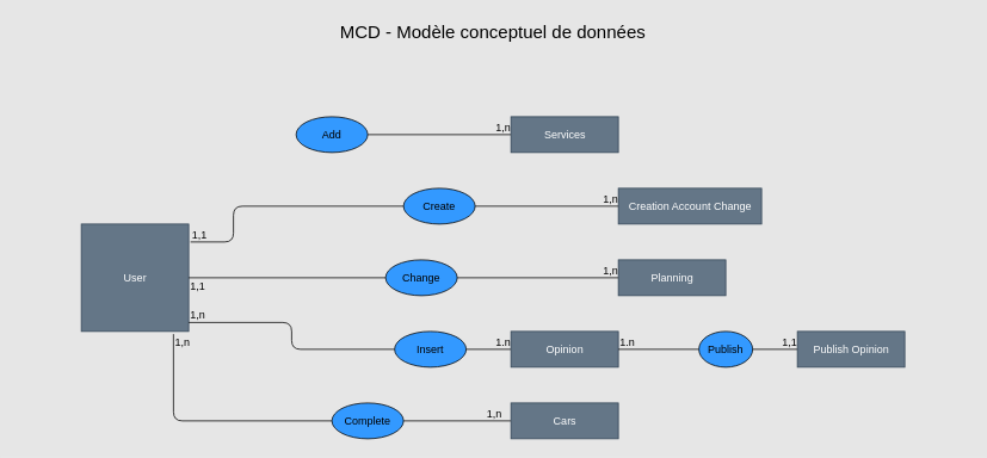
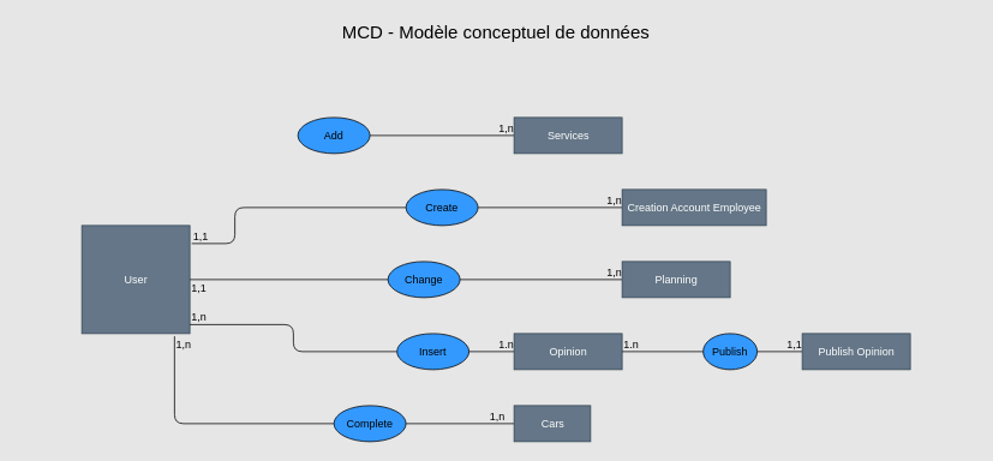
  <mxCell id="0" />
  <mxCell id="1" parent="0" />
  <mxCell id="2" value="MCD - Modèle conceptuel de données" style="text;html=1;strokeColor=none;fillColor=none;align=center;verticalAlign=middle;whiteSpace=wrap;rounded=0;fontColor=#000000;fontSize=20;" parent="1" vertex="1"><mxGeometry x="20" y="20" width="1060" height="30" as="geometry" /></mxCell>
  <mxCell id="3" value="" style="endArrow=none;html=1;edgeStyle=orthogonalEdgeStyle;strokeColor=#000000;exitX=1;exitY=0.5;exitDx=0;exitDy=0;entryX=0;entryY=0.5;entryDx=0;entryDy=0;startArrow=none;" parent="1" source="22" target="16" edge="1"><mxGeometry relative="1" as="geometry"><mxPoint x="85" y="130" as="sourcePoint" /><mxPoint x="360" y="110" as="targetPoint" /><Array as="points" /></mxGeometry></mxCell>
  <mxCell id="4" value="1,n" style="edgeLabel;resizable=0;html=1;align=right;verticalAlign=bottom;labelBackgroundColor=none;fontColor=#000000;fontSize=12;" parent="3" connectable="0" vertex="1"><mxGeometry x="1" relative="1" as="geometry" /></mxCell>
  <mxCell id="5" value="" style="endArrow=none;html=1;edgeStyle=orthogonalEdgeStyle;strokeColor=#000000;exitX=1;exitY=0.5;exitDx=0;exitDy=0;entryX=0;entryY=0.5;entryDx=0;entryDy=0;startArrow=none;" parent="1" source="25" target="17" edge="1"><mxGeometry relative="1" as="geometry"><mxPoint x="200.02" y="232.154" as="sourcePoint" /><mxPoint x="398.72" y="307.816" as="targetPoint" /><Array as="points" /></mxGeometry></mxCell>
  <mxCell id="6" value="1,n" style="edgeLabel;resizable=0;html=1;align=right;verticalAlign=bottom;labelBackgroundColor=none;fontColor=#000000;fontSize=12;" parent="5" connectable="0" vertex="1"><mxGeometry x="1" relative="1" as="geometry" /></mxCell>
  <mxCell id="7" value="" style="endArrow=none;html=1;edgeStyle=orthogonalEdgeStyle;strokeColor=#000000;entryX=0;entryY=0.5;entryDx=0;entryDy=0;exitX=1;exitY=0.5;exitDx=0;exitDy=0;startArrow=none;" parent="1" source="34" target="18" edge="1"><mxGeometry relative="1" as="geometry"><mxPoint x="310" y="190.65" as="sourcePoint" /><mxPoint x="609.4" y="190.002" as="targetPoint" /></mxGeometry></mxCell>
  <mxCell id="8" value="1,n" style="edgeLabel;resizable=0;html=1;align=right;verticalAlign=bottom;labelBackgroundColor=none;fontColor=#000000;fontSize=12;" parent="7" connectable="0" vertex="1"><mxGeometry x="1" relative="1" as="geometry" /></mxCell>
  <mxCell id="9" value="" style="endArrow=none;html=1;edgeStyle=orthogonalEdgeStyle;strokeColor=#000000;fontColor=#000000;exitX=1;exitY=0.5;exitDx=0;exitDy=0;entryX=0;entryY=0.5;entryDx=0;entryDy=0;startArrow=none;" parent="1" source="28" target="19" edge="1"><mxGeometry relative="1" as="geometry"><mxPoint x="130" y="455.53" as="sourcePoint" /><mxPoint x="309.94" y="404.446" as="targetPoint" /></mxGeometry></mxCell>
  <mxCell id="10" value="1.n" style="edgeLabel;resizable=0;html=1;align=right;verticalAlign=bottom;labelBackgroundColor=none;fontColor=#000000;fontSize=12;" parent="9" connectable="0" vertex="1"><mxGeometry x="1" relative="1" as="geometry" /></mxCell>
  <mxCell id="11" value="" style="endArrow=none;html=1;edgeStyle=orthogonalEdgeStyle;strokeColor=#000000;fontColor=#000000;exitX=1;exitY=0.5;exitDx=0;exitDy=0;entryX=0;entryY=0.5;entryDx=0;entryDy=0;startArrow=none;" parent="1" source="31" target="21" edge="1"><mxGeometry relative="1" as="geometry"><mxPoint x="150" y="580" as="sourcePoint" /><mxPoint x="340.02" y="660.074" as="targetPoint" /><Array as="points" /></mxGeometry></mxCell>
  <mxCell id="12" value="1,n" style="edgeLabel;resizable=0;html=1;align=right;verticalAlign=bottom;labelBackgroundColor=none;fontColor=#000000;fontSize=12;" parent="11" connectable="0" vertex="1"><mxGeometry x="1" relative="1" as="geometry"><mxPoint x="-10" as="offset" /></mxGeometry></mxCell>
  <mxCell id="13" value="" style="endArrow=none;html=1;edgeStyle=orthogonalEdgeStyle;strokeColor=#000000;fontColor=#000000;entryX=0;entryY=0.5;entryDx=0;entryDy=0;exitX=1;exitY=0.5;exitDx=0;exitDy=0;startArrow=none;" parent="1" source="37" target="20" edge="1"><mxGeometry relative="1" as="geometry"><mxPoint x="500.7" y="433.186" as="sourcePoint" /><mxPoint x="599.3" y="434.012" as="targetPoint" /></mxGeometry></mxCell>
  <mxCell id="14" value="1,1" style="edgeLabel;resizable=0;html=1;align=right;verticalAlign=bottom;labelBackgroundColor=none;fontColor=#000000;fontSize=12;" parent="13" connectable="0" vertex="1"><mxGeometry x="1" relative="1" as="geometry" /></mxCell>
  <mxCell id="15" value="User" style="html=1;labelBackgroundColor=none;fontColor=#ffffff;fillColor=#647687;strokeColor=#314354;" parent="1" vertex="1"><mxGeometry x="90" y="250" width="120" height="120" as="geometry" /></mxCell>
  <mxCell id="16" value="Services" style="html=1;labelBackgroundColor=none;fontColor=#ffffff;fillColor=#647687;strokeColor=#314354;" parent="1" vertex="1"><mxGeometry x="570" y="130" width="120" height="40" as="geometry" /></mxCell>
  <mxCell id="17" value="Planning" style="html=1;labelBackgroundColor=none;fontColor=#ffffff;fillColor=#647687;strokeColor=#314354;" parent="1" vertex="1"><mxGeometry x="690" y="290" width="120" height="40" as="geometry" /></mxCell>
- <mxCell id="18" value="Creation Account Change" style="html=1;labelBackgroundColor=none;fontColor=#ffffff;fillColor=#647687;strokeColor=#314354;" parent="1" vertex="1"><mxGeometry x="690" y="210" width="160" height="40" as="geometry" /></mxCell>
+ <mxCell id="18" value="Creation Account Employee" style="html=1;labelBackgroundColor=none;fontColor=#ffffff;fillColor=#647687;strokeColor=#314354;" parent="1" vertex="1"><mxGeometry x="690" y="210" width="160" height="40" as="geometry" /></mxCell>
  <mxCell id="19" value="Opinion" style="html=1;labelBackgroundColor=none;fontColor=#ffffff;fillColor=#647687;strokeColor=#314354;" parent="1" vertex="1"><mxGeometry x="570" y="370" width="120" height="40" as="geometry" /></mxCell>
  <mxCell id="20" value="Publish Opinion" style="html=1;labelBackgroundColor=none;fontColor=#ffffff;fillColor=#647687;strokeColor=#314354;" parent="1" vertex="1"><mxGeometry x="890" y="370" width="120" height="40" as="geometry" /></mxCell>
- <mxCell id="21" value="Cars" style="html=1;labelBackgroundColor=none;fontColor=#ffffff;fillColor=#647687;strokeColor=#314354;" parent="1" vertex="1"><mxGeometry x="570" y="450" width="120" height="40" as="geometry" /></mxCell>
+ <mxCell id="21" value="Cars" style="html=1;labelBackgroundColor=none;fontColor=#ffffff;fillColor=#647687;strokeColor=#314354;" parent="1" vertex="1"><mxGeometry x="570" y="450" width="85" height="40" as="geometry" /></mxCell>
  <mxCell id="22" value="Add" style="ellipse;whiteSpace=wrap;html=1;labelBackgroundColor=none;fontColor=#000000;fillColor=#3399FF;" parent="1" vertex="1"><mxGeometry x="330" y="130" width="80" height="40" as="geometry" /></mxCell>
  <mxCell id="23" value="" style="endArrow=none;html=1;edgeStyle=orthogonalEdgeStyle;strokeColor=#000000;entryX=0;entryY=0.5;entryDx=0;entryDy=0;exitX=1;exitY=0.5;exitDx=0;exitDy=0;" parent="1" source="15" target="25" edge="1"><mxGeometry relative="1" as="geometry"><mxPoint x="230" y="210" as="sourcePoint" /><mxPoint x="410" y="270" as="targetPoint" /><Array as="points" /></mxGeometry></mxCell>
  <mxCell id="24" value="1,1" style="edgeLabel;resizable=0;html=1;align=left;verticalAlign=bottom;labelBackgroundColor=none;fontColor=#000000;fontSize=12;" parent="23" connectable="0" vertex="1"><mxGeometry x="-1" relative="1" as="geometry"><mxPoint y="18" as="offset" /></mxGeometry></mxCell>
  <mxCell id="25" value="Change" style="ellipse;whiteSpace=wrap;html=1;labelBackgroundColor=none;fontColor=#000000;fillColor=#3399FF;" parent="1" vertex="1"><mxGeometry x="430" y="290" width="80" height="40" as="geometry" /></mxCell>
  <mxCell id="26" value="" style="endArrow=none;html=1;edgeStyle=orthogonalEdgeStyle;strokeColor=#000000;fontColor=#000000;exitX=1;exitY=0.917;exitDx=0;exitDy=0;entryX=0;entryY=0.5;entryDx=0;entryDy=0;exitPerimeter=0;" parent="1" source="15" target="28" edge="1"><mxGeometry relative="1" as="geometry"><mxPoint x="200" y="490" as="sourcePoint" /><mxPoint x="410" y="430" as="targetPoint" /></mxGeometry></mxCell>
  <mxCell id="27" value="1,n" style="edgeLabel;resizable=0;html=1;align=left;verticalAlign=bottom;labelBackgroundColor=none;fontColor=#000000;fontSize=12;" parent="26" connectable="0" vertex="1"><mxGeometry x="-1" relative="1" as="geometry" /></mxCell>
  <mxCell id="28" value="Insert" style="ellipse;whiteSpace=wrap;html=1;labelBackgroundColor=none;fontColor=#000000;fillColor=#3399FF;" parent="1" vertex="1"><mxGeometry x="440" y="370" width="80" height="40" as="geometry" /></mxCell>
  <mxCell id="29" value="" style="endArrow=none;html=1;edgeStyle=orthogonalEdgeStyle;strokeColor=#000000;fontColor=#000000;exitX=0.858;exitY=1.025;exitDx=0;exitDy=0;exitPerimeter=0;entryX=0;entryY=0.5;entryDx=0;entryDy=0;" parent="1" source="15" target="31" edge="1"><mxGeometry relative="1" as="geometry"><mxPoint x="212.96" y="533" as="sourcePoint" /><mxPoint x="410" y="590" as="targetPoint" /><Array as="points"><mxPoint x="193" y="470" /></Array></mxGeometry></mxCell>
  <mxCell id="30" value="1,n" style="edgeLabel;resizable=0;html=1;align=left;verticalAlign=bottom;labelBackgroundColor=none;fontColor=#000000;fontSize=12;" parent="29" connectable="0" vertex="1"><mxGeometry x="-1" relative="1" as="geometry"><mxPoint y="17" as="offset" /></mxGeometry></mxCell>
  <mxCell id="31" value="Complete" style="ellipse;whiteSpace=wrap;html=1;labelBackgroundColor=none;fontColor=#000000;fillColor=#3399FF;" parent="1" vertex="1"><mxGeometry x="370" y="450" width="80" height="40" as="geometry" /></mxCell>
  <mxCell id="32" value="" style="endArrow=none;html=1;edgeStyle=orthogonalEdgeStyle;strokeColor=#000000;entryX=0;entryY=0.5;entryDx=0;entryDy=0;exitX=1.017;exitY=0.167;exitDx=0;exitDy=0;exitPerimeter=0;" parent="1" source="15" target="34" edge="1"><mxGeometry relative="1" as="geometry"><mxPoint x="290" y="190" as="sourcePoint" /><mxPoint x="490" y="190" as="targetPoint" /><Array as="points"><mxPoint x="260" y="270" /><mxPoint x="260" y="230" /></Array></mxGeometry></mxCell>
  <mxCell id="33" value="1,1" style="edgeLabel;resizable=0;html=1;align=left;verticalAlign=bottom;labelBackgroundColor=none;fontColor=#000000;fontSize=12;" parent="32" connectable="0" vertex="1"><mxGeometry x="-1" relative="1" as="geometry" /></mxCell>
  <mxCell id="34" value="Create" style="ellipse;whiteSpace=wrap;html=1;labelBackgroundColor=none;fontColor=#000000;fillColor=#3399FF;" parent="1" vertex="1"><mxGeometry x="450" y="210" width="80" height="40" as="geometry" /></mxCell>
  <mxCell id="35" value="" style="endArrow=none;html=1;edgeStyle=orthogonalEdgeStyle;strokeColor=#000000;fontColor=#000000;entryX=0;entryY=0.5;entryDx=0;entryDy=0;exitX=1;exitY=0.5;exitDx=0;exitDy=0;" parent="1" source="19" target="37" edge="1"><mxGeometry relative="1" as="geometry"><mxPoint x="530" y="430" as="sourcePoint" /><mxPoint x="650" y="430" as="targetPoint" /></mxGeometry></mxCell>
  <mxCell id="36" value="1.n" style="edgeLabel;resizable=0;html=1;align=left;verticalAlign=bottom;labelBackgroundColor=none;fontColor=#000000;fontSize=12;" parent="35" connectable="0" vertex="1"><mxGeometry x="-1" relative="1" as="geometry" /></mxCell>
  <mxCell id="37" value="Publish" style="ellipse;whiteSpace=wrap;html=1;labelBackgroundColor=none;fontColor=#000000;fillColor=#3399FF;" parent="1" vertex="1"><mxGeometry x="780" y="370" width="60" height="40" as="geometry" /></mxCell>
